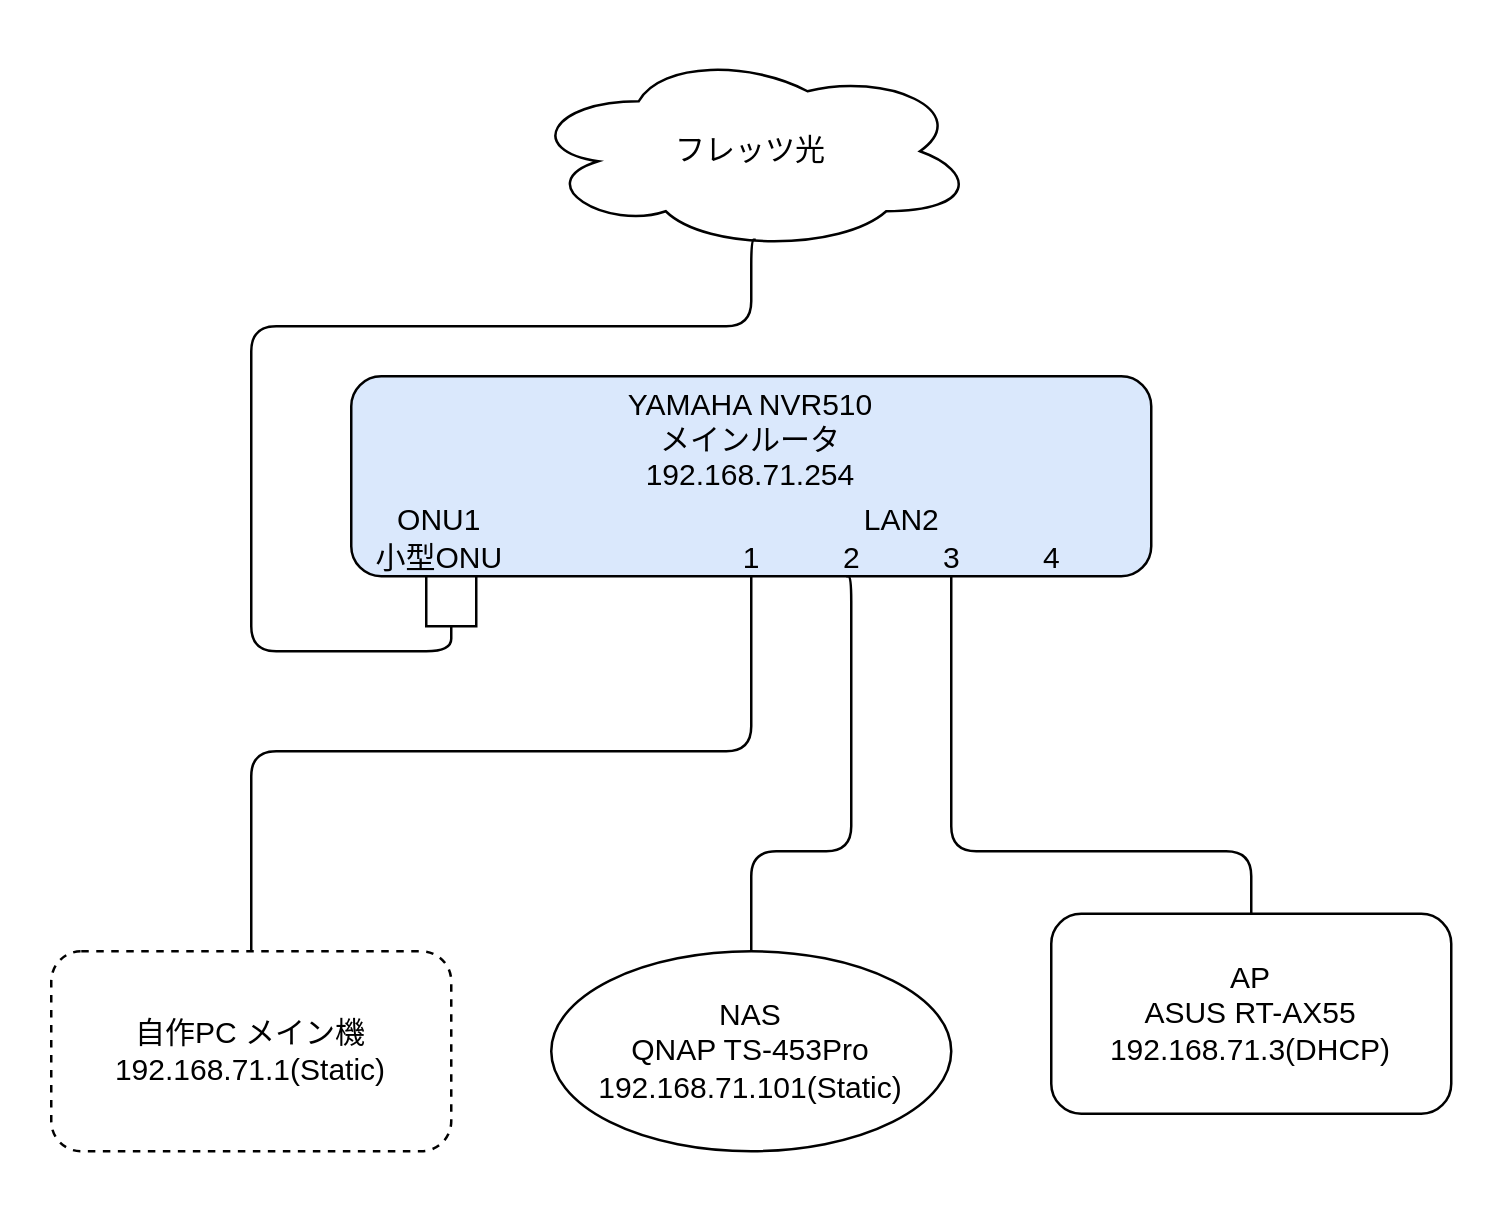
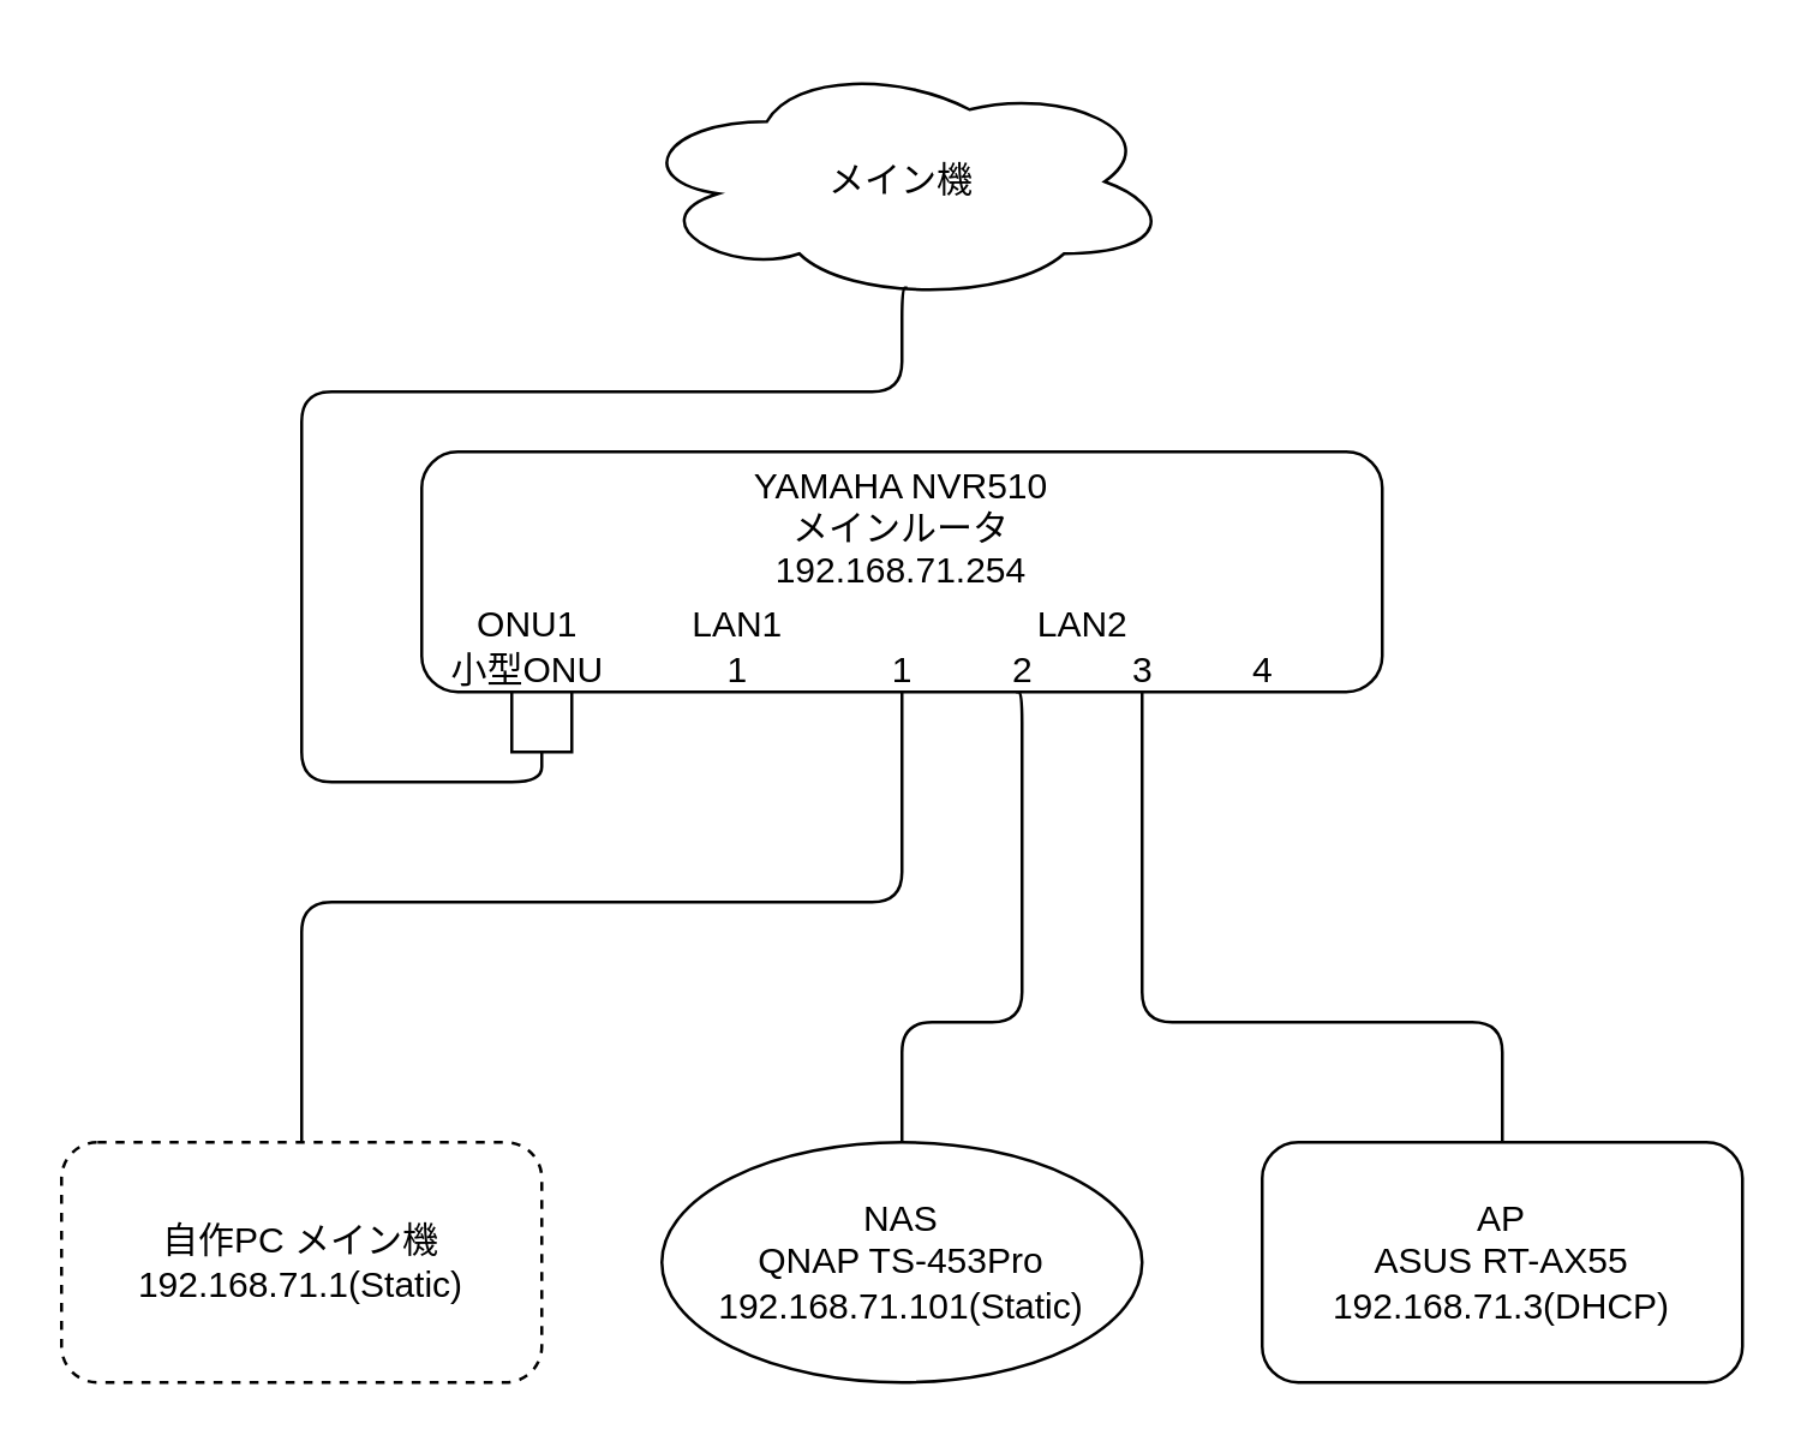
  <mxCell id="0" />
  <mxCell id="1" parent="0" />
  <mxCell id="2" style="edgeStyle=orthogonalEdgeStyle;html=1;entryX=0.5;entryY=0;entryDx=0;entryDy=0;endArrow=none;endFill=0;" edge="1" parent="1" source="5" target="11"><mxGeometry relative="1" as="geometry"><Array as="points"><mxPoint x="300" y="300" /><mxPoint x="100" y="300" /></Array></mxGeometry></mxCell>
  <mxCell id="3" style="edgeStyle=orthogonalEdgeStyle;html=1;entryX=0.5;entryY=0;entryDx=0;entryDy=0;endArrow=none;endFill=0;" edge="1" parent="1" target="10"><mxGeometry relative="1" as="geometry"><mxPoint x="338" y="230" as="sourcePoint" /><Array as="points"><mxPoint x="340" y="230" /><mxPoint x="340" y="340" /><mxPoint x="300" y="340" /></Array></mxGeometry></mxCell>
  <mxCell id="4" style="edgeStyle=orthogonalEdgeStyle;html=1;entryX=0.5;entryY=0;entryDx=0;entryDy=0;endArrow=none;endFill=0;" edge="1" parent="1" source="5" target="12"><mxGeometry relative="1" as="geometry"><mxPoint x="340" y="230" as="sourcePoint" /><Array as="points"><mxPoint x="380" y="340" /><mxPoint x="500" y="340" /></Array></mxGeometry></mxCell>
- <mxCell id="5" value="YAMAHA NVR510&lt;br&gt;メインルータ&lt;br&gt;&amp;nbsp;192.168.71.254&amp;nbsp;&lt;br&gt;&lt;br&gt;&amp;nbsp;" style="rounded=1;whiteSpace=wrap;html=1;fillColor=#dae8fc;" vertex="1" parent="1"><mxGeometry x="140" y="150" width="320" height="80" as="geometry" /></mxCell>
- <mxCell id="6" value="フレッツ光" style="ellipse;shape=cloud;whiteSpace=wrap;html=1;" vertex="1" parent="1"><mxGeometry x="210" width="180" height="80" as="geometry" y="20" /></mxCell>
+ <mxCell id="5" value="YAMAHA NVR510&lt;br&gt;メインルータ&lt;br&gt;&amp;nbsp;192.168.71.254&amp;nbsp;&lt;br&gt;&lt;br&gt;&amp;nbsp;" style="rounded=1;whiteSpace=wrap;html=1;" vertex="1" parent="1"><mxGeometry x="140" y="150" width="320" height="80" as="geometry" /></mxCell>
+ <mxCell id="6" value="メイン機" style="ellipse;shape=cloud;whiteSpace=wrap;html=1;" vertex="1" parent="1"><mxGeometry x="210" width="180" height="80" as="geometry" y="20" /></mxCell>
  <mxCell id="7" style="edgeStyle=orthogonalEdgeStyle;html=1;entryX=0.51;entryY=0.942;entryDx=0;entryDy=0;entryPerimeter=0;endArrow=none;endFill=0;" edge="1" parent="1" source="8" target="6"><mxGeometry relative="1" as="geometry"><mxPoint x="210" y="320" as="targetPoint" /><Array as="points"><mxPoint x="180" y="260" /><mxPoint x="100" y="260" /><mxPoint x="100" y="130" /><mxPoint x="300" y="130" /><mxPoint x="300" y="95" /></Array></mxGeometry></mxCell>
  <mxCell id="8" value="" style="rounded=0;whiteSpace=wrap;html=1;" vertex="1" parent="1"><mxGeometry x="170" y="230" width="20" height="20" as="geometry" /></mxCell>
  <mxCell id="9" value="ONU1&lt;br&gt;小型ONU" style="text;html=1;align=center;verticalAlign=middle;resizable=0;points=[];autosize=1;strokeColor=none;fillColor=none;" vertex="1" parent="1"><mxGeometry x="140" y="200" width="70" height="30" as="geometry" /></mxCell>
  <mxCell id="10" value="NAS&lt;br&gt;QNAP TS-453Pro&lt;br&gt;192.168.71.101(Static)" style="ellipse;whiteSpace=wrap;html=1;" vertex="1" parent="1"><mxGeometry x="220" y="380" width="160" height="80" as="geometry" /></mxCell>
  <mxCell id="11" value="自作PC メイン機&lt;br&gt;192.168.71.1(Static)" style="rounded=1;whiteSpace=wrap;html=1;dashed=1;" vertex="1" parent="1"><mxGeometry x="20" y="380" width="160" height="80" as="geometry" /></mxCell>
- <mxCell id="12" value="AP&lt;br&gt;ASUS RT-AX55&lt;br&gt;192.168.71.3(DHCP)" style="rounded=1;whiteSpace=wrap;html=1;" vertex="1" parent="1"><mxGeometry x="420" y="365" width="160" height="80" as="geometry" /></mxCell>
+ <mxCell id="12" value="AP&lt;br&gt;ASUS RT-AX55&lt;br&gt;192.168.71.3(DHCP)" style="rounded=1;whiteSpace=wrap;html=1;" vertex="1" parent="1"><mxGeometry x="420" y="380" width="160" height="80" as="geometry" /></mxCell>
  <mxCell id="13" value="LAN2&lt;br&gt;1&amp;nbsp; &amp;nbsp; &amp;nbsp; &amp;nbsp; &amp;nbsp; 2&amp;nbsp; &amp;nbsp; &amp;nbsp; &amp;nbsp; &amp;nbsp; 3&amp;nbsp; &amp;nbsp; &amp;nbsp; &amp;nbsp; &amp;nbsp; 4" style="text;html=1;align=center;verticalAlign=middle;resizable=0;points=[];autosize=1;strokeColor=none;fillColor=none;" vertex="1" parent="1"><mxGeometry x="290" y="200" width="140" height="30" as="geometry" /></mxCell>
+ <mxCell id="14" value="LAN1&lt;br&gt;1" style="text;html=1;align=center;verticalAlign=middle;resizable=0;points=[];autosize=1;strokeColor=none;fillColor=none;" vertex="1" parent="1"><mxGeometry x="220" y="200" width="50" height="30" as="geometry" /></mxCell>
